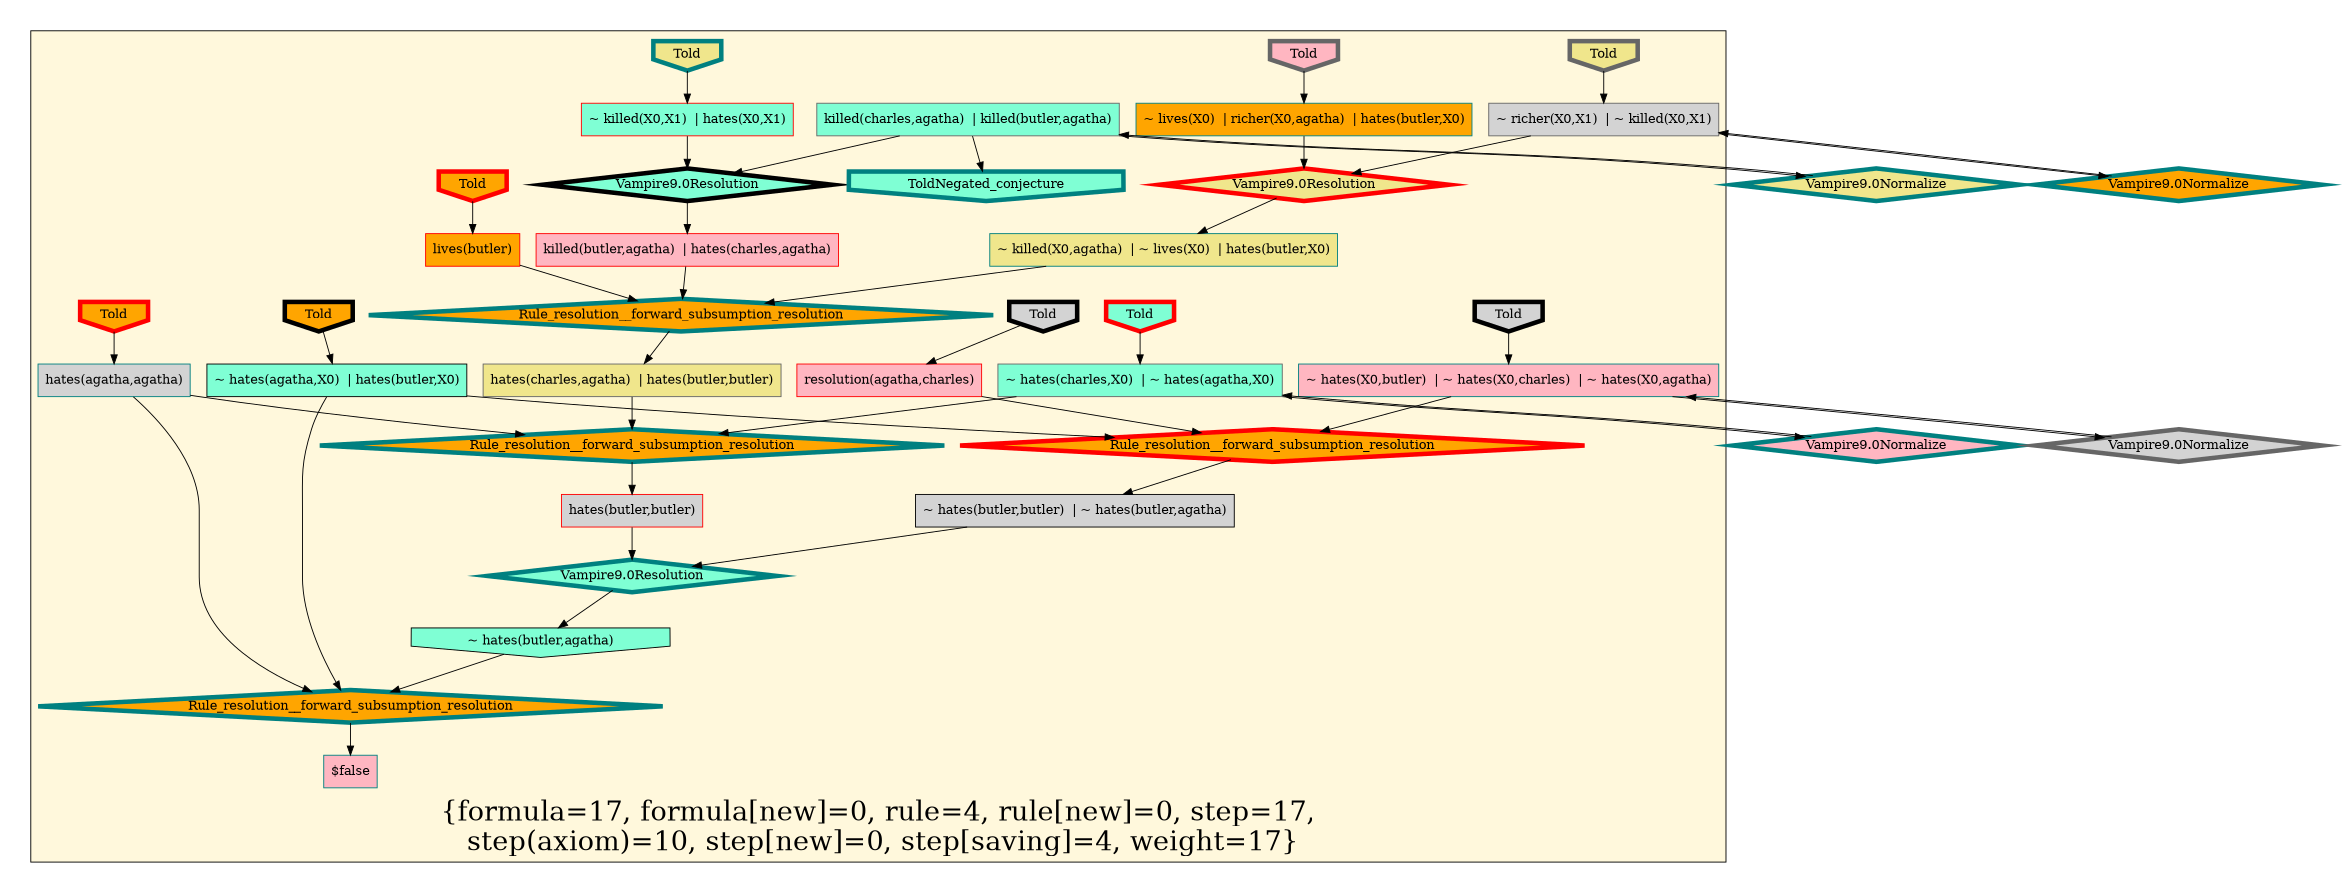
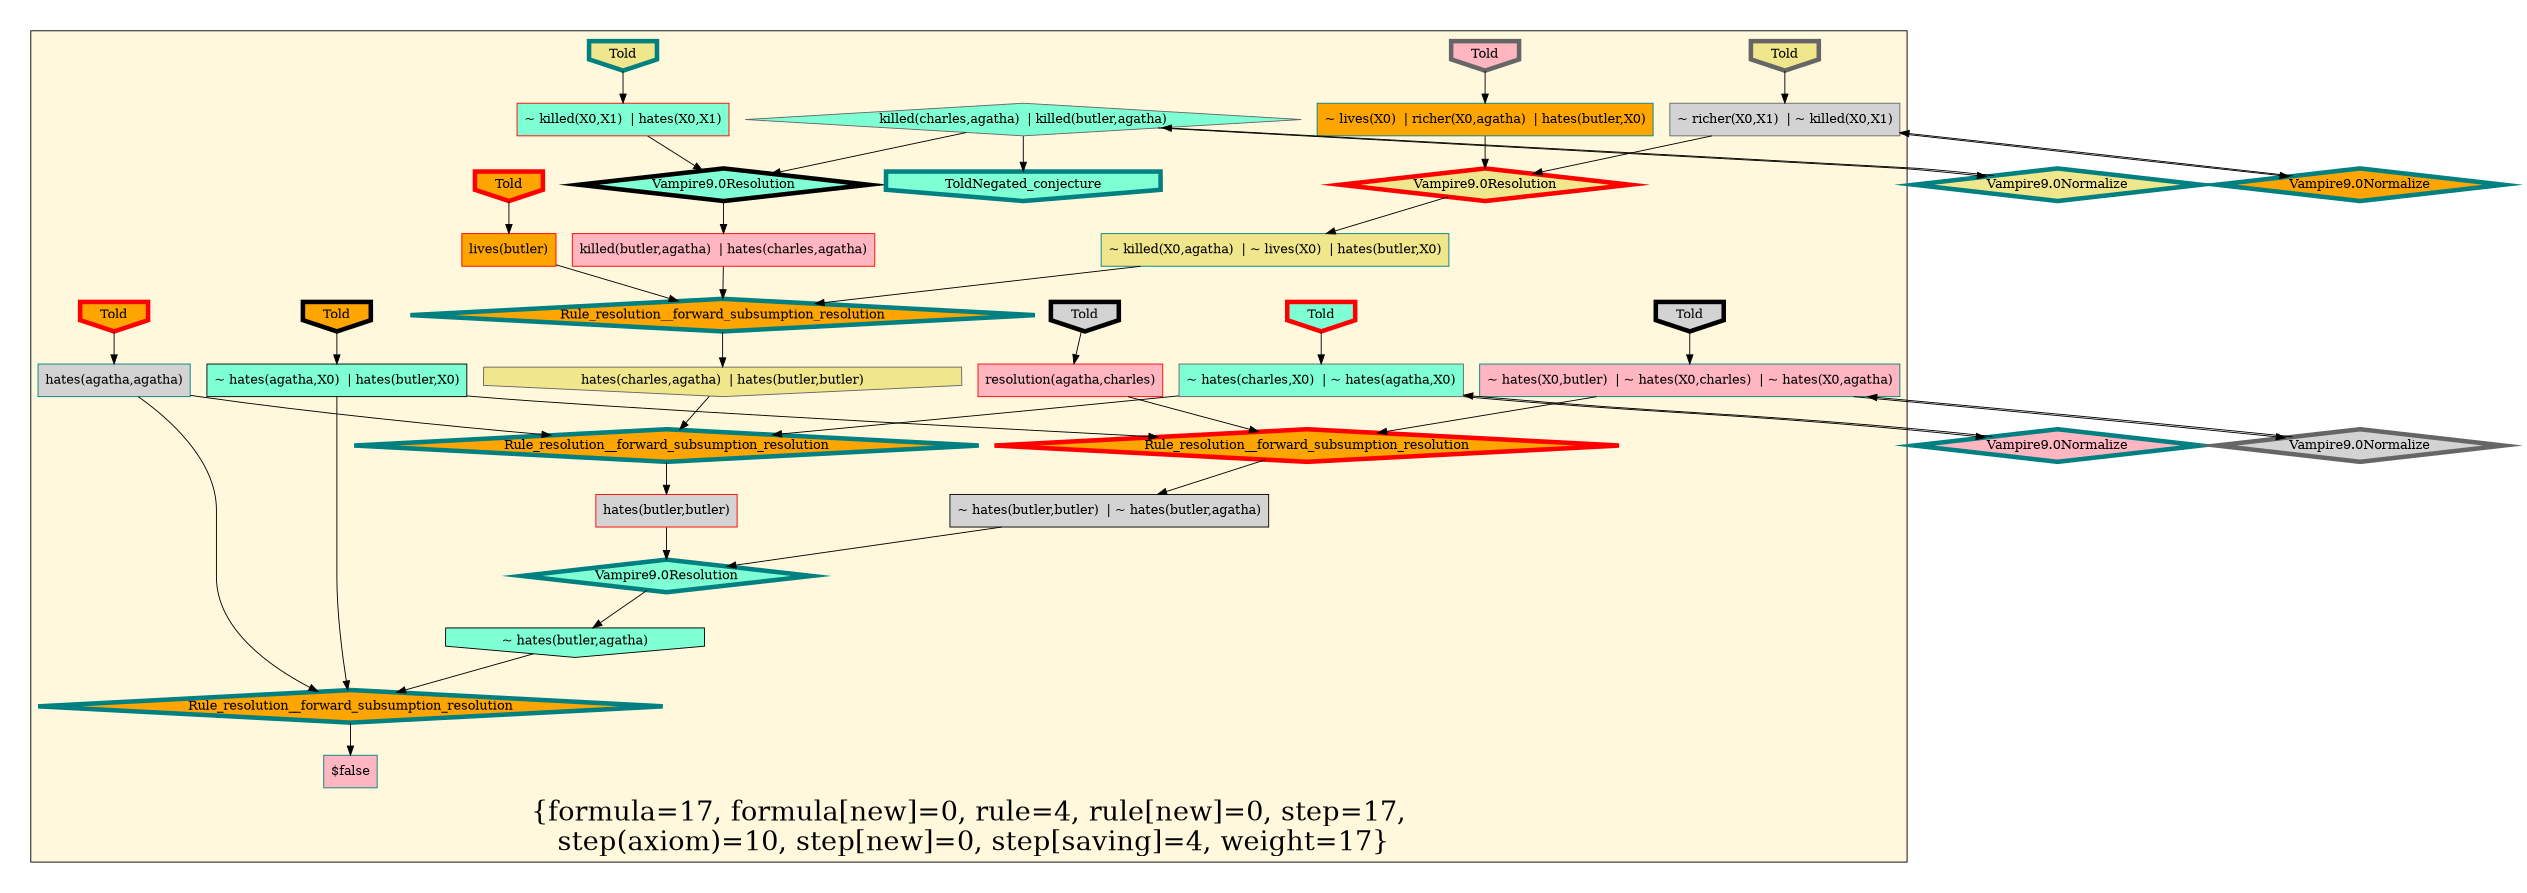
  digraph {
    node [color=teal fillcolor=orange shape=box style=filled penwidth=5]
    n1 [color=red fillcolor=lightpink label="killed(butler,agatha)  | hates(charles,agatha)" penwidth=""]
    n2 [fillcolor=lightgrey label="hates(agatha,agatha)" penwidth=""]
    n3 [label="~ lives(X0)  | richer(X0,agatha)  | hates(butler,X0)" penwidth=""]
    n4 [color=black fillcolor=aquamarine label="~ hates(agatha,X0)  | hates(butler,X0)" penwidth=""]
    n5 [color=gray40 fillcolor=aquamarine label="~ hates(charles,X0)  | ~ hates(agatha,X0)" penwidth=""]
-   n6 [color=gray40 fillcolor=khaki label="hates(charles,agatha)  | hates(butler,butler)" penwidth=""]
+   n6 [color=gray40 fillcolor=khaki label="hates(charles,agatha)  | hates(butler,butler)" shape=invhouse penwidth=""]
    n7 [color=red label="lives(butler)" penwidth=""]
    n8 [color=black fillcolor=lightgrey label="~ hates(butler,butler)  | ~ hates(butler,agatha)" penwidth=""]
    n9 [color=red fillcolor=lightpink label="resolution(agatha,charles)" penwidth=""]
-   n10 [color=gray40 fillcolor=aquamarine label="killed(charles,agatha)  | killed(butler,agatha)" penwidth=""]
+   n10 [color=gray40 fillcolor=aquamarine label="killed(charles,agatha)  | killed(butler,agatha)" shape=diamond penwidth=""]
    n11 [color=red fillcolor=aquamarine label="~ killed(X0,X1)  | hates(X0,X1)" penwidth=""]
    n12 [fillcolor=lightpink label="$false" penwidth=""]
    n13 [color=black fillcolor=aquamarine label="~ hates(butler,agatha)" shape=invhouse penwidth=""]
    n14 [fillcolor=khaki label="~ killed(X0,agatha)  | ~ lives(X0)  | hates(butler,X0)" penwidth=""]
    n15 [color=gray40 fillcolor=lightgrey label="~ richer(X0,X1)  | ~ killed(X0,X1)" penwidth=""]
    n16 [fillcolor=lightpink label="~ hates(X0,butler)  | ~ hates(X0,charles)  | ~ hates(X0,agatha)" penwidth=""]
    n17 [color=red fillcolor=lightgrey label="hates(butler,butler)" penwidth=""]
    n18 [color=red label=Told shape=invhouse]
    n19 [color=gray40 fillcolor=lightpink label=Told shape=invhouse]
    n20 [color=red fillcolor=khaki label="Vampire9.0Resolution" shape=diamond]
    n21 [color=black fillcolor=aquamarine label="Vampire9.0Resolution" shape=diamond]
    n22 [color=black fillcolor=lightgrey label=Told shape=invhouse]
    n23 [label=Rule_resolution__forward_subsumption_resolution shape=diamond]
    n24 [color=black fillcolor=lightgrey label=Told shape=invhouse]
    n25 [label=Rule_resolution__forward_subsumption_resolution shape=diamond]
    n26 [label=Rule_resolution__forward_subsumption_resolution shape=diamond]
    n27 [color=gray40 fillcolor=khaki label=Told shape=invhouse]
    n28 [fillcolor=aquamarine label=ToldNegated_conjecture shape=invhouse]
    n29 [fillcolor=khaki label=Told shape=invhouse]
    n30 [color=red fillcolor=aquamarine label=Told shape=invhouse]
    n31 [color=red label=Told shape=invhouse]
    n32 [fillcolor=aquamarine label="Vampire9.0Resolution" shape=diamond]
    n33 [color=black label=Told shape=invhouse]
    n34 [color=red label=Rule_resolution__forward_subsumption_resolution shape=diamond]
    n35 [fillcolor=lightpink label="Vampire9.0Normalize" shape=diamond]
    n36 [fillcolor=khaki label="Vampire9.0Normalize" shape=diamond]
    n37 [label="Vampire9.0Normalize" shape=diamond]
    n38 [color=gray40 fillcolor=lightgrey label="Vampire9.0Normalize" shape=diamond]
    subgraph cluster_1 {
      fillcolor=cornsilk
      fontsize=30
      label="{formula=17, formula[new]=0, rule=4, rule[new]=0, step=17,\n step(axiom)=10, step[new]=0, step[saving]=4, weight=17}"
      labelloc=b
      style=filled
      n1
      n2
      n3
      n4
      n5
      n6
      n7
      n8
      n9
      n10
      n11
      n12
      n13
      n14
      n15
      n16
      n17
      n18
      n19
      n20
      n21
      n22
      n23
      n24
      n25
      n26
      n27
      n28
      n29
      n30
      n31
      n32
      n33
      n34
    }
    n1 -> n25
    n2 -> n23
    n2 -> n26
    n3 -> n20
    n4 -> n23
    n4 -> n34
    n5 -> n26
    n5 -> n35
    n6 -> n26
    n7 -> n25
    n8 -> n32
    n9 -> n34
    n10 -> n21
    n10 -> n28
    n10 -> n36
    n11 -> n21
    n13 -> n23
    n14 -> n25
    n15 -> n20
    n15 -> n37
    n16 -> n34
    n16 -> n38
    n17 -> n32
    n18 -> n2
    n19 -> n3
    n20 -> n14
    n21 -> n1
    n22 -> n16
    n23 -> n12
    n24 -> n9
    n25 -> n6
    n26 -> n17
    n27 -> n15
    n29 -> n11
    n30 -> n5
    n31 -> n7
    n32 -> n13
    n33 -> n4
    n34 -> n8
    n35 -> n5
    n36 -> n10
    n37 -> n15
    n38 -> n16
  }
